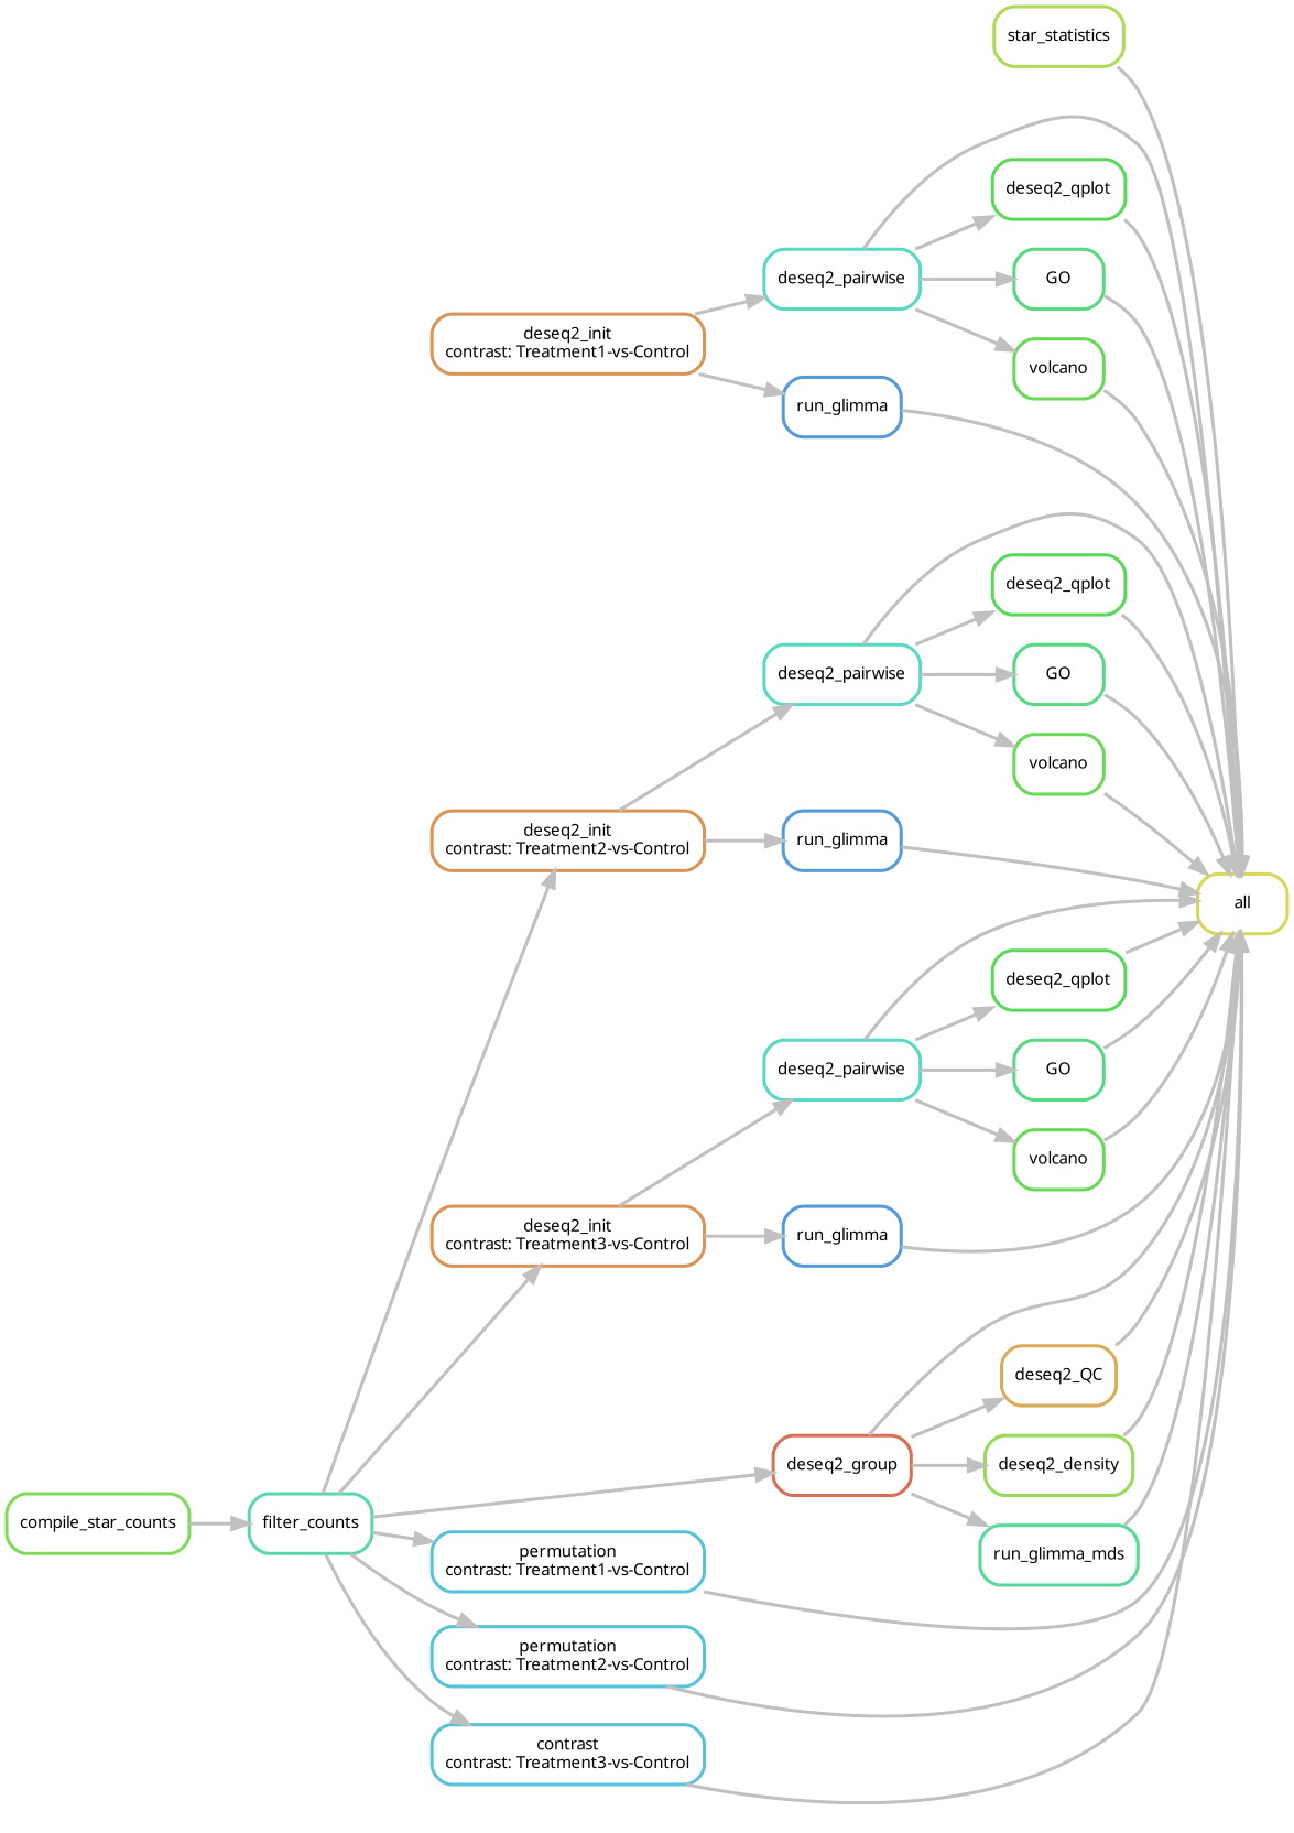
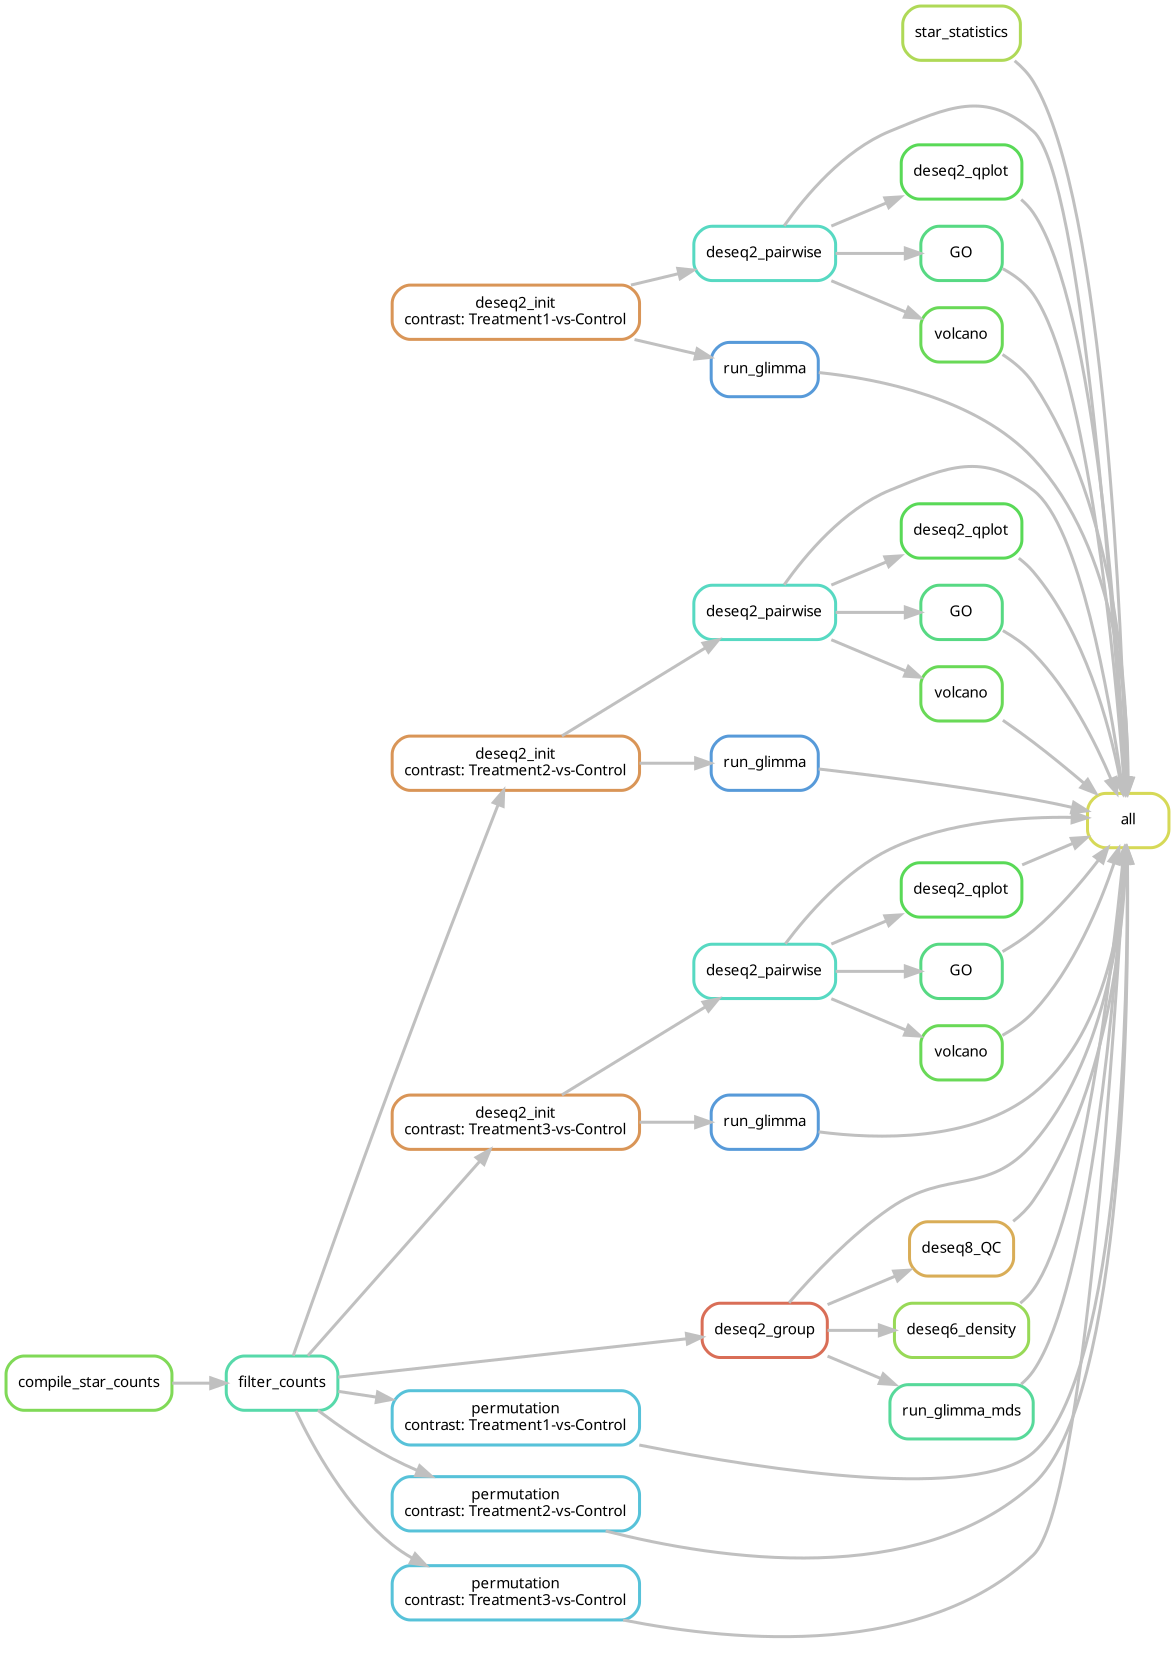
  digraph {
    bgcolor=white
    rankdir=LR
    node [color="0.47 0.6 0.85" fontname=sans fontsize=10 penwidth=2 shape=box style=rounded]
    edge [color=grey penwidth=2]
    n1 [color="0.17 0.6 0.85" label=all]
    n2 [color="0.22 0.6 0.85" label=star_statistics]
    n3 [label=deseq2_pairwise]
    n4 [color="0.33 0.6 0.85" label=deseq2_qplot]
    n5 [color="0.39 0.6 0.85" label=GO]
    n6 [color="0.31 0.6 0.85" label=volcano]
    n7 [color="0.08 0.6 0.85" label="deseq2_init\ncontrast: Treatment1-vs-Control"]
    n8 [color="0.58 0.6 0.85" label=run_glimma]
    n9 [color="0.44 0.6 0.85" label=filter_counts]
    n10 [color="0.08 0.6 0.85" label="deseq2_init\ncontrast: Treatment2-vs-Control"]
    n11 [color="0.08 0.6 0.85" label="deseq2_init\ncontrast: Treatment3-vs-Control"]
    n12 [color="0.03 0.6 0.85" label=deseq2_group]
    n13 [color="0.53 0.6 0.85" label="permutation\ncontrast: Treatment1-vs-Control"]
    n14 [color="0.53 0.6 0.85" label="permutation\ncontrast: Treatment2-vs-Control"]
-   n15 [color="0.53 0.6 0.85" label="contrast\ncontrast: Treatment3-vs-Control"]
+   n15 [color="0.53 0.6 0.85" label="permutation\ncontrast: Treatment3-vs-Control"]
    n16 [label=deseq2_pairwise]
    n17 [color="0.58 0.6 0.85" label=run_glimma]
    n18 [label=deseq2_pairwise]
    n19 [color="0.58 0.6 0.85" label=run_glimma]
-   n20 [color="0.11 0.6 0.85" label=deseq2_QC]
-   n21 [color="0.25 0.6 0.85" label=deseq2_density]
+   n20 [color="0.11 0.6 0.85" label=deseq8_QC]
+   n21 [color="0.25 0.6 0.85" label=deseq6_density]
    n22 [color="0.42 0.6 0.85" label=run_glimma_mds]
    n23 [color="0.28 0.6 0.85" label=compile_star_counts]
    n24 [color="0.33 0.6 0.85" label=deseq2_qplot]
    n25 [color="0.39 0.6 0.85" label=GO]
    n26 [color="0.31 0.6 0.85" label=volcano]
    n27 [color="0.33 0.6 0.85" label=deseq2_qplot]
    n28 [color="0.39 0.6 0.85" label=GO]
    n29 [color="0.31 0.6 0.85" label=volcano]
    n2 -> n1
    n3 -> n1
    n3 -> n4
    n3 -> n5
    n3 -> n6
    n4 -> n1
    n5 -> n1
    n6 -> n1
    n7 -> n3
    n7 -> n8
    n8 -> n1
    n9 -> n10
    n9 -> n11
    n9 -> n12
    n9 -> n13
    n9 -> n14
    n9 -> n15
    n10 -> n16
    n10 -> n17
    n11 -> n18
    n11 -> n19
    n12 -> n1
    n12 -> n20
    n12 -> n21
    n12 -> n22
    n13 -> n1
    n14 -> n1
    n15 -> n1
    n16 -> n1
    n16 -> n24
    n16 -> n25
    n16 -> n26
    n17 -> n1
    n18 -> n1
    n18 -> n27
    n18 -> n28
    n18 -> n29
    n19 -> n1
    n20 -> n1
    n21 -> n1
    n22 -> n1
    n23 -> n9
    n24 -> n1
    n25 -> n1
    n26 -> n1
    n27 -> n1
    n28 -> n1
    n29 -> n1
  }
